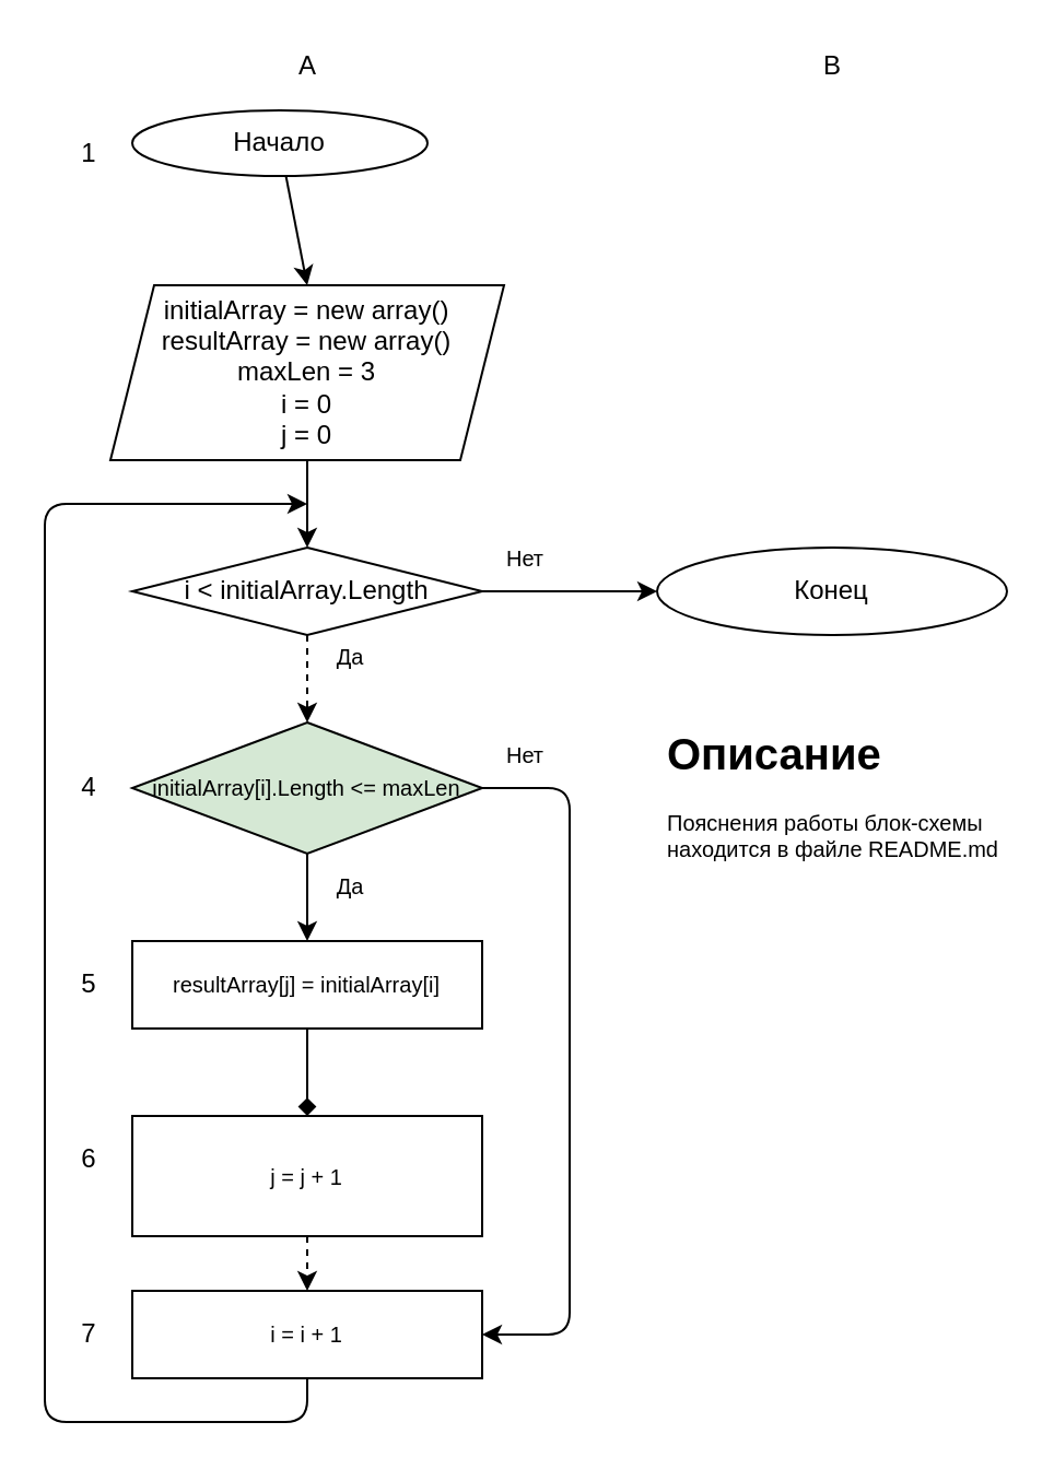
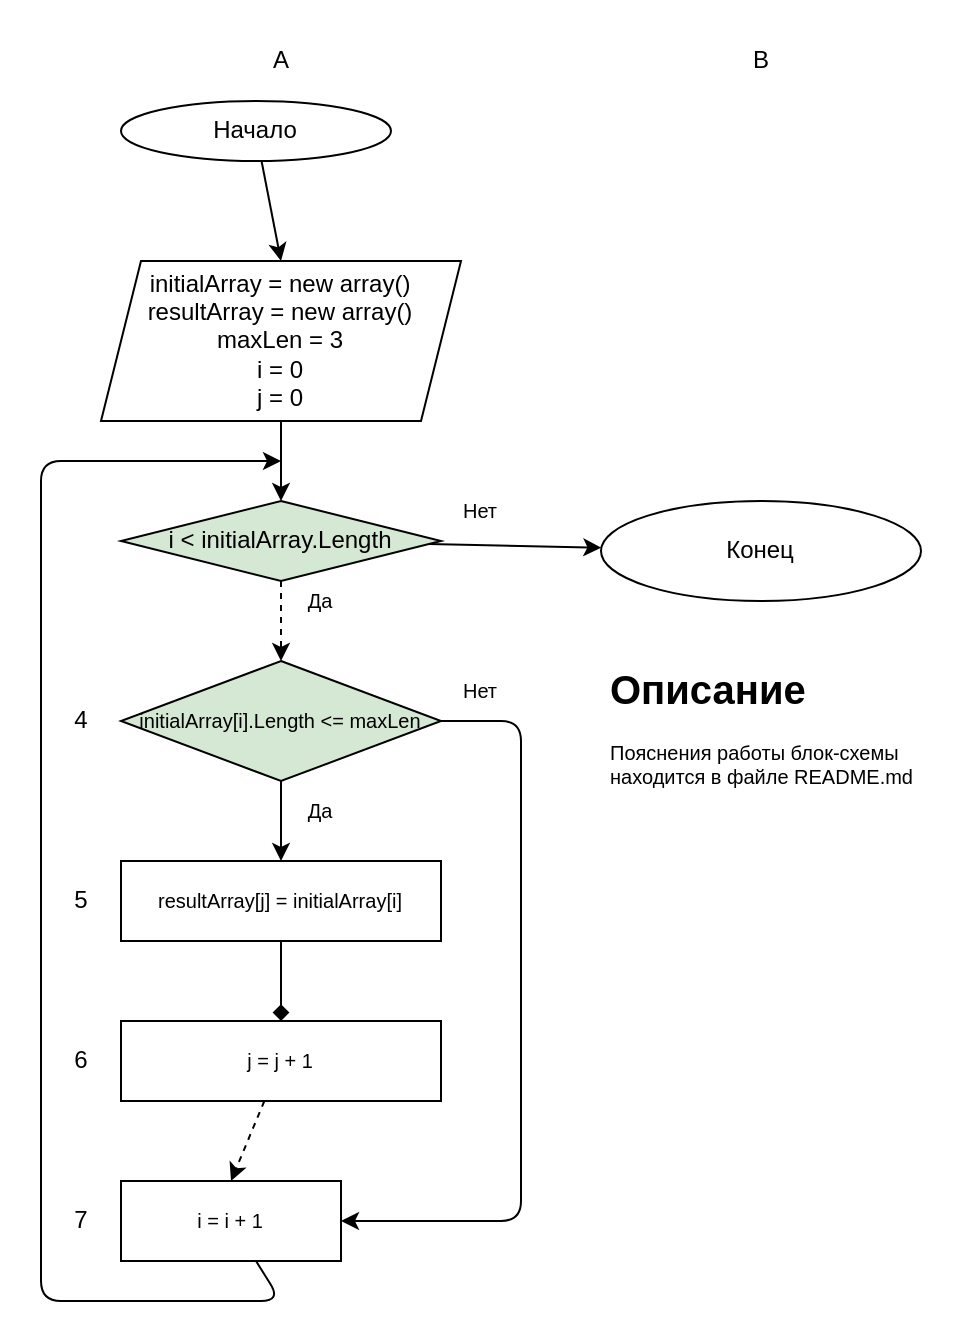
  <mxCell id="0" />
  <mxCell id="1" parent="0" />
  <mxCell id="2" style="edgeStyle=none;html=1;" edge="1" parent="1" source="3"><mxGeometry relative="1" as="geometry"><mxPoint x="140" y="130" as="targetPoint" /></mxGeometry></mxCell>
  <mxCell id="3" value="Начало" style="ellipse;whiteSpace=wrap;html=1;" vertex="1" parent="1"><mxGeometry x="60" y="50" width="135" height="30" as="geometry" /></mxCell>
  <mxCell id="4" style="edgeStyle=none;html=1;entryX=0.5;entryY=0;entryDx=0;entryDy=0;" edge="1" parent="1" target="7"><mxGeometry relative="1" as="geometry"><mxPoint x="140" y="210" as="sourcePoint" /></mxGeometry></mxCell>
  <mxCell id="5" style="edgeStyle=none;html=1;entryX=0.5;entryY=0;entryDx=0;entryDy=0;fontSize=10;dashed=1;" edge="1" parent="1" source="7" target="10"><mxGeometry relative="1" as="geometry" /></mxCell>
  <mxCell id="6" style="edgeStyle=none;html=1;fontSize=10;" edge="1" parent="1" source="7" target="28"><mxGeometry relative="1" as="geometry" /></mxCell>
- <mxCell id="7" value="i &amp;lt; initialArray.Length" style="rhombus;whiteSpace=wrap;html=1;" vertex="1" parent="1"><mxGeometry x="60" y="250" width="160" height="40" as="geometry" /></mxCell>
+ <mxCell id="7" value="i &amp;lt; initialArray.Length" style="rhombus;whiteSpace=wrap;html=1;fillColor=#d5e8d4;" vertex="1" parent="1"><mxGeometry x="60" y="250" width="160" height="40" as="geometry" /></mxCell>
  <mxCell id="8" style="edgeStyle=none;html=1;entryX=0.5;entryY=0;entryDx=0;entryDy=0;fontSize=10;" edge="1" parent="1" source="10" target="17"><mxGeometry relative="1" as="geometry" /></mxCell>
  <mxCell id="9" style="edgeStyle=none;html=1;entryX=1;entryY=0.5;entryDx=0;entryDy=0;fontSize=10;exitX=1;exitY=0.5;exitDx=0;exitDy=0;" edge="1" parent="1" source="10" target="21"><mxGeometry relative="1" as="geometry"><Array as="points"><mxPoint x="260" y="360" /><mxPoint x="260" y="610" /></Array></mxGeometry></mxCell>
  <mxCell id="10" value="&lt;span&gt;&lt;font style=&quot;font-size: 10px&quot;&gt;initialArray[i].Length &amp;lt;= maxLen&lt;/font&gt;&lt;/span&gt;" style="rhombus;whiteSpace=wrap;html=1;fillColor=#d5e8d4;" vertex="1" parent="1"><mxGeometry x="60" y="330" width="160" height="60" as="geometry" /></mxCell>
  <mxCell id="11" value="A" style="text;html=1;align=center;verticalAlign=middle;resizable=0;points=[];autosize=1;strokeColor=none;fillColor=none;" vertex="1" parent="1"><mxGeometry x="130" y="20" width="20" height="20" as="geometry" /></mxCell>
- <mxCell id="12" value="1" style="text;html=1;align=center;verticalAlign=middle;resizable=0;points=[];autosize=1;strokeColor=none;fillColor=none;" vertex="1" parent="1"><mxGeometry x="30" y="60" width="20" height="20" as="geometry" /></mxCell>
  <mxCell id="13" value="4" style="text;html=1;align=center;verticalAlign=middle;resizable=0;points=[];autosize=1;strokeColor=none;fillColor=none;" vertex="1" parent="1"><mxGeometry x="30" y="350" width="20" height="20" as="geometry" /></mxCell>
  <mxCell id="14" value="Да" style="text;html=1;strokeColor=none;fillColor=none;align=center;verticalAlign=middle;whiteSpace=wrap;rounded=0;fontSize=10;" vertex="1" parent="1"><mxGeometry x="140" y="290" width="40" height="20" as="geometry" /></mxCell>
  <mxCell id="15" value="Нет" style="text;html=1;strokeColor=none;fillColor=none;align=center;verticalAlign=middle;whiteSpace=wrap;rounded=0;fontSize=10;" vertex="1" parent="1"><mxGeometry x="220" y="240" width="40" height="30" as="geometry" /></mxCell>
  <mxCell id="16" style="edgeStyle=none;html=1;entryX=0.5;entryY=0;entryDx=0;entryDy=0;fontSize=10;endArrow=diamond;" edge="1" parent="1" source="17" target="23"><mxGeometry relative="1" as="geometry" /></mxCell>
  <mxCell id="17" value="resultArray[j] = initialArray[i]" style="rounded=0;whiteSpace=wrap;html=1;fontSize=10;" vertex="1" parent="1"><mxGeometry x="60" y="430" width="160" height="40" as="geometry" /></mxCell>
  <mxCell id="18" value="Да" style="text;html=1;strokeColor=none;fillColor=none;align=center;verticalAlign=middle;whiteSpace=wrap;rounded=0;fontSize=10;" vertex="1" parent="1"><mxGeometry x="140" y="390" width="40" height="30" as="geometry" /></mxCell>
  <mxCell id="19" value="Нет" style="text;html=1;strokeColor=none;fillColor=none;align=center;verticalAlign=middle;whiteSpace=wrap;rounded=0;fontSize=10;" vertex="1" parent="1"><mxGeometry x="220" y="330" width="40" height="30" as="geometry" /></mxCell>
  <mxCell id="20" style="edgeStyle=none;html=1;fontSize=10;" edge="1" parent="1" source="21"><mxGeometry relative="1" as="geometry"><mxPoint x="140" y="230" as="targetPoint" /><Array as="points"><mxPoint x="140" y="650" /><mxPoint x="20" y="650" /><mxPoint x="20" y="230" /></Array></mxGeometry></mxCell>
- <mxCell id="21" value="i = i + 1" style="rounded=0;whiteSpace=wrap;html=1;fontSize=10;" vertex="1" parent="1"><mxGeometry x="60" y="590" width="160" height="40" as="geometry" /></mxCell>
+ <mxCell id="21" value="i = i + 1" style="rounded=0;whiteSpace=wrap;html=1;fontSize=10;" vertex="1" parent="1"><mxGeometry x="60" y="590" width="110" height="40" as="geometry" /></mxCell>
  <mxCell id="22" style="edgeStyle=none;html=1;entryX=0.5;entryY=0;entryDx=0;entryDy=0;fontSize=10;dashed=1;" edge="1" parent="1" source="23" target="21"><mxGeometry relative="1" as="geometry" /></mxCell>
- <mxCell id="23" value="j = j + 1" style="rounded=0;whiteSpace=wrap;html=1;fontSize=10;" vertex="1" parent="1"><mxGeometry x="60" y="510" width="160" height="55" as="geometry" /></mxCell>
+ <mxCell id="23" value="j = j + 1" style="rounded=0;whiteSpace=wrap;html=1;fontSize=10;" vertex="1" parent="1"><mxGeometry x="60" y="510" width="160" height="40" as="geometry" /></mxCell>
  <mxCell id="24" value="5" style="text;html=1;align=center;verticalAlign=middle;resizable=0;points=[];autosize=1;strokeColor=none;fillColor=none;" vertex="1" parent="1"><mxGeometry x="30" y="440" width="20" height="20" as="geometry" /></mxCell>
  <mxCell id="25" value="6" style="text;html=1;align=center;verticalAlign=middle;resizable=0;points=[];autosize=1;strokeColor=none;fillColor=none;" vertex="1" parent="1"><mxGeometry x="30" y="520" width="20" height="20" as="geometry" /></mxCell>
  <mxCell id="26" value="7" style="text;html=1;align=center;verticalAlign=middle;resizable=0;points=[];autosize=1;strokeColor=none;fillColor=none;" vertex="1" parent="1"><mxGeometry x="30" y="600" width="20" height="20" as="geometry" /></mxCell>
  <mxCell id="27" value="&lt;span style=&quot;font-size: 12px&quot;&gt;initialArray = new array()&lt;/span&gt;&lt;br style=&quot;font-size: 12px&quot;&gt;&lt;span style=&quot;font-size: 12px&quot;&gt;resultArray = new array()&lt;/span&gt;&lt;br style=&quot;font-size: 12px&quot;&gt;&lt;span style=&quot;font-size: 12px&quot;&gt;maxLen = 3&lt;/span&gt;&lt;br style=&quot;font-size: 12px&quot;&gt;&lt;span style=&quot;font-size: 12px&quot;&gt;i = 0&lt;/span&gt;&lt;br style=&quot;font-size: 12px&quot;&gt;&lt;span style=&quot;font-size: 12px&quot;&gt;j = 0&lt;/span&gt;" style="shape=parallelogram;perimeter=parallelogramPerimeter;whiteSpace=wrap;html=1;fixedSize=1;fontSize=10;" vertex="1" parent="1"><mxGeometry x="50" y="130" width="180" height="80" as="geometry" /></mxCell>
- <mxCell id="28" value="Конец" style="ellipse;whiteSpace=wrap;html=1;" vertex="1" parent="1"><mxGeometry x="300" y="250" width="160" height="40" as="geometry" /></mxCell>
+ <mxCell id="28" value="Конец" style="ellipse;whiteSpace=wrap;html=1;" vertex="1" parent="1"><mxGeometry x="300" y="250" width="160" height="50" as="geometry" /></mxCell>
  <mxCell id="29" value="B" style="text;html=1;align=center;verticalAlign=middle;resizable=0;points=[];autosize=1;strokeColor=none;fillColor=none;" vertex="1" parent="1"><mxGeometry x="370" y="20" width="20" height="20" as="geometry" /></mxCell>
  <mxCell id="30" value="&lt;h1&gt;Описание&lt;/h1&gt;&lt;div&gt;Пояснения работы блок-схемы находится в файле README.md&lt;/div&gt;" style="text;html=1;strokeColor=none;fillColor=none;spacing=5;spacingTop=-20;whiteSpace=wrap;overflow=hidden;rounded=0;fontSize=10;" vertex="1" parent="1"><mxGeometry x="300" y="330" width="160" height="120" as="geometry" /></mxCell>
